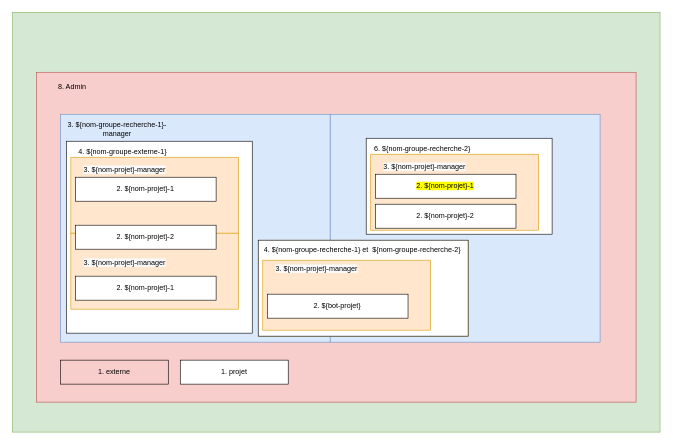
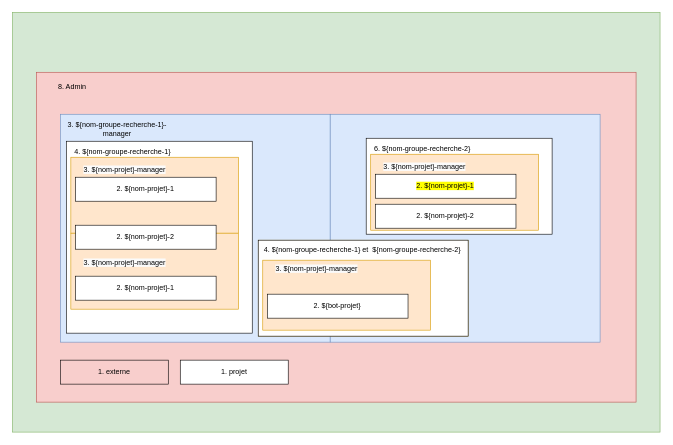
  <mxCell id="0" />
  <mxCell id="1" parent="0" />
  <mxCell id="2" value="" style="rounded=0;whiteSpace=wrap;html=1;fillColor=#d5e8d4;strokeColor=#82b366;" vertex="1" parent="1"><mxGeometry x="20" y="20" width="1080" height="700" as="geometry" /></mxCell>
  <mxCell id="3" value="" style="rounded=0;whiteSpace=wrap;html=1;fillColor=#f8cecc;strokeColor=#b85450;" vertex="1" parent="1"><mxGeometry y="120" width="1000" height="550" as="geometry" x="60" /></mxCell>
  <mxCell id="4" value="" style="rounded=0;whiteSpace=wrap;html=1;fillColor=#dae8fc;strokeColor=#6c8ebf;" vertex="1" parent="1"><mxGeometry x="100" y="190" width="450" height="380" as="geometry" /></mxCell>
  <mxCell id="5" value="1. externe" style="rounded=0;whiteSpace=wrap;html=1;fillColor=#f8cecc;" vertex="1" parent="1"><mxGeometry x="100" y="600" width="180" height="40" as="geometry" /></mxCell>
  <mxCell id="6" value="" style="rounded=0;whiteSpace=wrap;html=1;fillColor=#dae8fc;strokeColor=#6c8ebf;" vertex="1" parent="1"><mxGeometry x="550" y="190" width="450" height="380" as="geometry" /></mxCell>
  <mxCell id="7" value="" style="edgeStyle=none;html=1;" edge="1" parent="1" source="8"><mxGeometry relative="1" as="geometry"><mxPoint x="200.526" y="230" as="targetPoint" /></mxGeometry></mxCell>
  <mxCell id="8" value="3. ${nom-groupe-recherche-1}-manager" style="text;html=1;strokeColor=none;fillColor=none;align=center;verticalAlign=middle;whiteSpace=wrap;rounded=0;" vertex="1" parent="1"><mxGeometry x="100" y="200" width="190" height="30" as="geometry" /></mxCell>
  <mxCell id="9" value="8. Admin" style="text;html=1;strokeColor=none;fillColor=none;align=center;verticalAlign=middle;whiteSpace=wrap;rounded=0;" vertex="1" parent="1"><mxGeometry x="90" y="130" width="60" height="30" as="geometry" /></mxCell>
  <mxCell id="10" value="" style="group;" vertex="1" connectable="0" parent="1"><mxGeometry x="610" y="230" width="310" height="170" as="geometry" /></mxCell>
  <mxCell id="11" value="" style="rounded=0;whiteSpace=wrap;html=1;" vertex="1" parent="10"><mxGeometry width="310" height="160" as="geometry" /></mxCell>
  <mxCell id="12" value="" style="rounded=0;whiteSpace=wrap;html=1;fillColor=#ffe6cc;strokeColor=#d79b00;" vertex="1" parent="10"><mxGeometry x="7.56" y="26.67" width="279.76" height="126.67" as="geometry" /></mxCell>
  <mxCell id="13" value="2. ${nom-projet}-2" style="rounded=0;whiteSpace=wrap;html=1;" vertex="1" parent="10"><mxGeometry x="15.371" y="110" width="234.39" height="40" as="geometry" /></mxCell>
  <mxCell id="14" value="6. ${nom-groupe-recherche-2}" style="text;html=1;strokeColor=none;fillColor=none;align=center;verticalAlign=middle;whiteSpace=wrap;rounded=0;" vertex="1" parent="10"><mxGeometry x="7.56" y="6.67" width="172.44" height="20" as="geometry" /></mxCell>
  <mxCell id="15" value="&#10;&lt;span style=&quot;color: rgb(0, 0, 0); font-family: Helvetica; font-size: 12px; font-style: normal; font-variant-ligatures: normal; font-variant-caps: normal; font-weight: 400; letter-spacing: normal; orphans: 2; text-align: center; text-indent: 0px; text-transform: none; widows: 2; word-spacing: 0px; -webkit-text-stroke-width: 0px; background-color: rgb(251, 251, 251); text-decoration-thickness: initial; text-decoration-style: initial; text-decoration-color: initial; float: none; display: inline !important;&quot;&gt;3. ${nom-projet}-manager&lt;/span&gt;&#10;&#10;" style="text;html=1;strokeColor=none;fillColor=none;align=center;verticalAlign=middle;whiteSpace=wrap;rounded=0;" vertex="1" parent="10"><mxGeometry x="15.37" y="40" width="164.63" height="30" as="geometry" /></mxCell>
  <mxCell id="16" value="&lt;span style=&quot;background-color: rgb(255, 255, 0);&quot;&gt;2. ${nom-projet}-1&lt;/span&gt;" style="rounded=0;whiteSpace=wrap;html=1;" vertex="1" parent="10"><mxGeometry x="15.371" y="60" width="234.39" height="40" as="geometry" /></mxCell>
  <mxCell id="17" value="" style="group;fillColor=#fff2cc;strokeColor=#d6b656;" vertex="1" connectable="0" parent="1"><mxGeometry x="430" y="400" width="350" height="160" as="geometry" /></mxCell>
  <mxCell id="18" value="" style="rounded=0;whiteSpace=wrap;html=1;" vertex="1" parent="17"><mxGeometry width="350" height="160" as="geometry" /></mxCell>
  <mxCell id="19" value="" style="rounded=0;whiteSpace=wrap;html=1;fillColor=#ffe6cc;strokeColor=#d79b00;" vertex="1" parent="17"><mxGeometry x="7.56" y="33.33" width="279.76" height="116.67" as="geometry" /></mxCell>
  <mxCell id="20" value="2. ${bot-projet}" style="rounded=0;whiteSpace=wrap;html=1;" vertex="1" parent="17"><mxGeometry x="15.371" y="90" width="234.39" height="40" as="geometry" /></mxCell>
  <mxCell id="21" value="4. ${nom-groupe-recherche-1} et&amp;nbsp; ${nom-groupe-recherche-2}" style="text;html=1;strokeColor=none;fillColor=none;align=center;verticalAlign=middle;whiteSpace=wrap;rounded=0;" vertex="1" parent="17"><mxGeometry x="7.56" y="6.67" width="332.44" height="20" as="geometry" /></mxCell>
  <mxCell id="22" value="&#10;&lt;span style=&quot;color: rgb(0, 0, 0); font-family: Helvetica; font-size: 12px; font-style: normal; font-variant-ligatures: normal; font-variant-caps: normal; font-weight: 400; letter-spacing: normal; orphans: 2; text-align: center; text-indent: 0px; text-transform: none; widows: 2; word-spacing: 0px; -webkit-text-stroke-width: 0px; background-color: rgb(251, 251, 251); text-decoration-thickness: initial; text-decoration-style: initial; text-decoration-color: initial; float: none; display: inline !important;&quot;&gt;3. ${nom-projet}-manager&lt;/span&gt;&#10;&#10;" style="text;html=1;strokeColor=none;fillColor=none;align=center;verticalAlign=middle;whiteSpace=wrap;rounded=0;" vertex="1" parent="17"><mxGeometry x="15.37" y="40" width="164.63" height="30" as="geometry" /></mxCell>
  <mxCell id="23" value="" style="group;" vertex="1" connectable="0" parent="1"><mxGeometry x="110" y="235" width="310" height="320" as="geometry" /></mxCell>
  <mxCell id="24" value="" style="rounded=0;whiteSpace=wrap;html=1;" vertex="1" parent="23"><mxGeometry width="310" height="320" as="geometry" /></mxCell>
  <mxCell id="25" value="" style="rounded=0;whiteSpace=wrap;html=1;fillColor=#ffe6cc;strokeColor=#d79b00;" vertex="1" parent="23"><mxGeometry x="7.56" y="26.67" width="279.76" height="126.67" as="geometry" /></mxCell>
- <mxCell id="26" value="4. ${nom-groupe-externe-1}" style="text;html=1;strokeColor=none;fillColor=none;align=center;verticalAlign=middle;whiteSpace=wrap;rounded=0;" vertex="1" parent="23"><mxGeometry x="7.56" y="6.67" width="172.44" height="20" as="geometry" /></mxCell>
+ <mxCell id="26" value="4. ${nom-groupe-recherche-1}" style="text;html=1;strokeColor=none;fillColor=none;align=center;verticalAlign=middle;whiteSpace=wrap;rounded=0;" vertex="1" parent="23"><mxGeometry x="7.56" y="6.67" width="172.44" height="20" as="geometry" /></mxCell>
  <mxCell id="27" value="&#10;&lt;span style=&quot;color: rgb(0, 0, 0); font-family: Helvetica; font-size: 12px; font-style: normal; font-variant-ligatures: normal; font-variant-caps: normal; font-weight: 400; letter-spacing: normal; orphans: 2; text-align: center; text-indent: 0px; text-transform: none; widows: 2; word-spacing: 0px; -webkit-text-stroke-width: 0px; background-color: rgb(251, 251, 251); text-decoration-thickness: initial; text-decoration-style: initial; text-decoration-color: initial; float: none; display: inline !important;&quot;&gt;3. ${nom-projet}-manager&lt;/span&gt;&#10;&#10;" style="text;html=1;strokeColor=none;fillColor=none;align=center;verticalAlign=middle;whiteSpace=wrap;rounded=0;" vertex="1" parent="23"><mxGeometry x="15.37" y="40" width="164.63" height="30" as="geometry" /></mxCell>
  <mxCell id="28" value="2. ${nom-projet}-1" style="rounded=0;whiteSpace=wrap;html=1;" vertex="1" parent="23"><mxGeometry x="15.371" y="60" width="234.39" height="40" as="geometry" /></mxCell>
  <mxCell id="29" value="" style="rounded=0;whiteSpace=wrap;html=1;fillColor=#ffe6cc;strokeColor=#d79b00;" vertex="1" parent="23"><mxGeometry x="7.56" y="153.34" width="279.76" height="126.67" as="geometry" /></mxCell>
  <mxCell id="30" value="&#10;&lt;span style=&quot;color: rgb(0, 0, 0); font-family: Helvetica; font-size: 12px; font-style: normal; font-variant-ligatures: normal; font-variant-caps: normal; font-weight: 400; letter-spacing: normal; orphans: 2; text-align: center; text-indent: 0px; text-transform: none; widows: 2; word-spacing: 0px; -webkit-text-stroke-width: 0px; background-color: rgb(251, 251, 251); text-decoration-thickness: initial; text-decoration-style: initial; text-decoration-color: initial; float: none; display: inline !important;&quot;&gt;3. ${nom-projet}-manager&lt;/span&gt;&#10;&#10;" style="text;html=1;strokeColor=none;fillColor=none;align=center;verticalAlign=middle;whiteSpace=wrap;rounded=0;" vertex="1" parent="23"><mxGeometry x="15.37" y="195.0" width="164.63" height="30" as="geometry" /></mxCell>
  <mxCell id="31" value="2. ${nom-projet}-1" style="rounded=0;whiteSpace=wrap;html=1;" vertex="1" parent="23"><mxGeometry x="15.371" y="225.0" width="234.39" height="40" as="geometry" /></mxCell>
  <mxCell id="32" value="2. ${nom-projet}-2" style="rounded=0;whiteSpace=wrap;html=1;" vertex="1" parent="23"><mxGeometry x="15.371" y="140.0" width="234.39" height="40" as="geometry" /></mxCell>
  <mxCell id="33" value="1. projet" style="rounded=0;whiteSpace=wrap;html=1;" vertex="1" parent="1"><mxGeometry x="300" y="600" width="180" height="40" as="geometry" /></mxCell>
